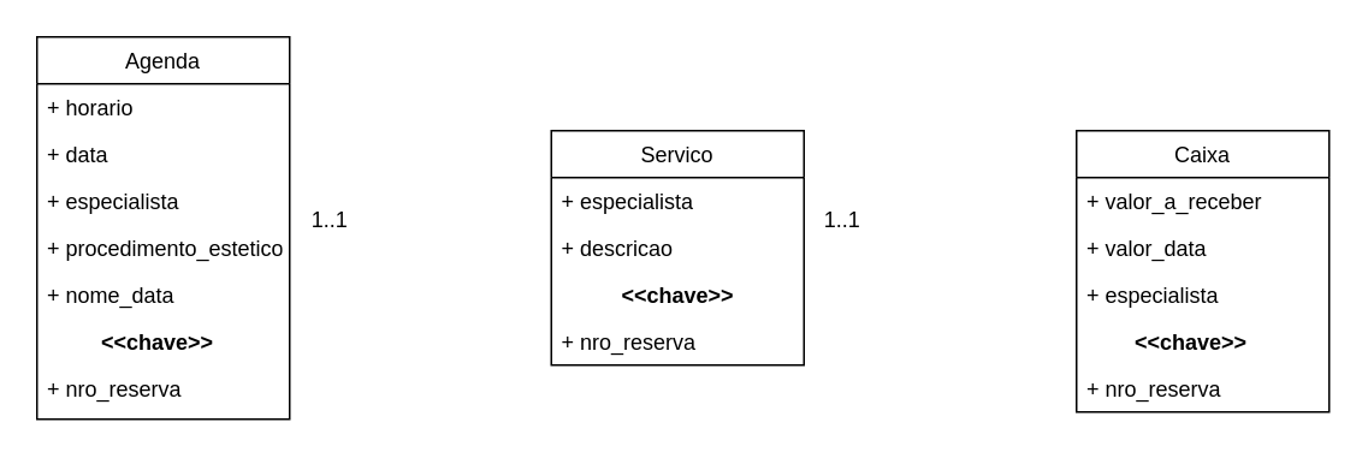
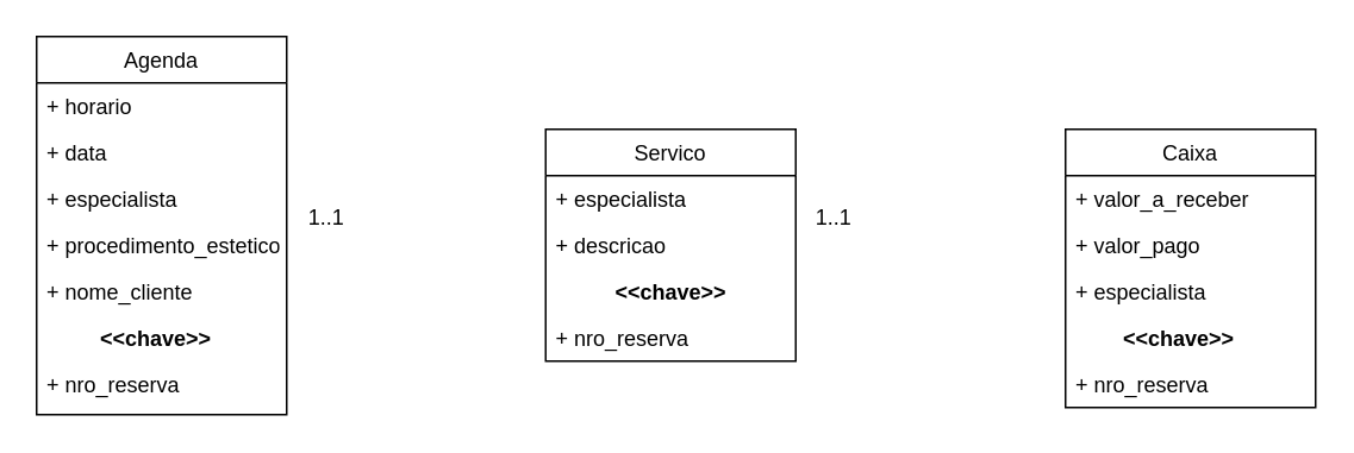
  <mxCell id="0" />
  <mxCell id="1" parent="0" />
  <mxCell id="2" value="Servico" style="swimlane;fontStyle=0;childLayout=stackLayout;horizontal=1;startSize=26;fillColor=none;horizontalStack=0;resizeParent=1;resizeParentMax=0;resizeLast=0;collapsible=1;marginBottom=0;" vertex="1" parent="1"><mxGeometry x="305" y="72" width="140" height="130" as="geometry" /></mxCell>
  <mxCell id="3" value="+ especialista" style="text;strokeColor=none;fillColor=none;align=left;verticalAlign=top;spacingLeft=4;spacingRight=4;overflow=hidden;rotatable=0;points=[[0,0.5],[1,0.5]];portConstraint=eastwest;" vertex="1" parent="2"><mxGeometry y="26" width="140" height="26" as="geometry" /></mxCell>
  <mxCell id="4" value="+ descricao" style="text;strokeColor=none;fillColor=none;align=left;verticalAlign=top;spacingLeft=4;spacingRight=4;overflow=hidden;rotatable=0;points=[[0,0.5],[1,0.5]];portConstraint=eastwest;" vertex="1" parent="2"><mxGeometry y="52" width="140" height="26" as="geometry" /></mxCell>
  <mxCell id="5" value="          &lt;&lt;chave&gt;&gt;" style="text;strokeColor=none;fillColor=none;align=left;verticalAlign=top;spacingLeft=4;spacingRight=4;overflow=hidden;rotatable=0;points=[[0,0.5],[1,0.5]];portConstraint=eastwest;fontStyle=1" vertex="1" parent="2"><mxGeometry y="78" width="140" height="26" as="geometry" /></mxCell>
  <mxCell id="6" value="+ nro_reserva" style="text;strokeColor=none;fillColor=none;align=left;verticalAlign=top;spacingLeft=4;spacingRight=4;overflow=hidden;rotatable=0;points=[[0,0.5],[1,0.5]];portConstraint=eastwest;" vertex="1" parent="2"><mxGeometry y="104" width="140" height="26" as="geometry" /></mxCell>
  <mxCell id="7" value="Agenda" style="swimlane;fontStyle=0;childLayout=stackLayout;horizontal=1;startSize=26;fillColor=none;horizontalStack=0;resizeParent=1;resizeParentMax=0;resizeLast=0;collapsible=1;marginBottom=0;" vertex="1" parent="1"><mxGeometry x="20" y="20" width="140" height="212" as="geometry" /></mxCell>
  <mxCell id="8" value="+ horario" style="text;strokeColor=none;fillColor=none;align=left;verticalAlign=top;spacingLeft=4;spacingRight=4;overflow=hidden;rotatable=0;points=[[0,0.5],[1,0.5]];portConstraint=eastwest;" vertex="1" parent="7"><mxGeometry y="26" width="140" height="26" as="geometry" /></mxCell>
  <mxCell id="9" value="+ data" style="text;strokeColor=none;fillColor=none;align=left;verticalAlign=top;spacingLeft=4;spacingRight=4;overflow=hidden;rotatable=0;points=[[0,0.5],[1,0.5]];portConstraint=eastwest;" vertex="1" parent="7"><mxGeometry y="52" width="140" height="26" as="geometry" /></mxCell>
  <mxCell id="10" value="+ especialista" style="text;strokeColor=none;fillColor=none;align=left;verticalAlign=top;spacingLeft=4;spacingRight=4;overflow=hidden;rotatable=0;points=[[0,0.5],[1,0.5]];portConstraint=eastwest;" vertex="1" parent="7"><mxGeometry y="78" width="140" height="26" as="geometry" /></mxCell>
  <mxCell id="11" value="+ procedimento_estetico" style="text;strokeColor=none;fillColor=none;align=left;verticalAlign=top;spacingLeft=4;spacingRight=4;overflow=hidden;rotatable=0;points=[[0,0.5],[1,0.5]];portConstraint=eastwest;" vertex="1" parent="7"><mxGeometry y="104" width="140" height="26" as="geometry" /></mxCell>
- <mxCell id="12" value="+ nome_data" style="text;strokeColor=none;fillColor=none;align=left;verticalAlign=top;spacingLeft=4;spacingRight=4;overflow=hidden;rotatable=0;points=[[0,0.5],[1,0.5]];portConstraint=eastwest;" vertex="1" parent="7"><mxGeometry y="130" width="140" height="26" as="geometry" /></mxCell>
+ <mxCell id="12" value="+ nome_cliente" style="text;strokeColor=none;fillColor=none;align=left;verticalAlign=top;spacingLeft=4;spacingRight=4;overflow=hidden;rotatable=0;points=[[0,0.5],[1,0.5]];portConstraint=eastwest;" vertex="1" parent="7"><mxGeometry y="130" width="140" height="26" as="geometry" /></mxCell>
  <mxCell id="13" value="         &lt;&lt;chave&gt;&gt;" style="text;strokeColor=none;fillColor=none;align=left;verticalAlign=top;spacingLeft=4;spacingRight=4;overflow=hidden;rotatable=0;points=[[0,0.5],[1,0.5]];portConstraint=eastwest;fontStyle=1" vertex="1" parent="7"><mxGeometry y="156" width="140" height="26" as="geometry" /></mxCell>
  <mxCell id="14" value="+ nro_reserva" style="text;strokeColor=none;fillColor=none;align=left;verticalAlign=top;spacingLeft=4;spacingRight=4;overflow=hidden;rotatable=0;points=[[0,0.5],[1,0.5]];portConstraint=eastwest;" vertex="1" parent="7"><mxGeometry y="182" width="140" height="30" as="geometry" /></mxCell>
  <mxCell id="15" value="Caixa" style="swimlane;fontStyle=0;childLayout=stackLayout;horizontal=1;startSize=26;fillColor=none;horizontalStack=0;resizeParent=1;resizeParentMax=0;resizeLast=0;collapsible=1;marginBottom=0;" vertex="1" parent="1"><mxGeometry x="596" y="72" width="140" height="156" as="geometry" /></mxCell>
  <mxCell id="16" value="+ valor_a_receber" style="text;strokeColor=none;fillColor=none;align=left;verticalAlign=top;spacingLeft=4;spacingRight=4;overflow=hidden;rotatable=0;points=[[0,0.5],[1,0.5]];portConstraint=eastwest;" vertex="1" parent="15"><mxGeometry y="26" width="140" height="26" as="geometry" /></mxCell>
- <mxCell id="17" value="+ valor_data" style="text;strokeColor=none;fillColor=none;align=left;verticalAlign=top;spacingLeft=4;spacingRight=4;overflow=hidden;rotatable=0;points=[[0,0.5],[1,0.5]];portConstraint=eastwest;" vertex="1" parent="15"><mxGeometry y="52" width="140" height="26" as="geometry" /></mxCell>
+ <mxCell id="17" value="+ valor_pago" style="text;strokeColor=none;fillColor=none;align=left;verticalAlign=top;spacingLeft=4;spacingRight=4;overflow=hidden;rotatable=0;points=[[0,0.5],[1,0.5]];portConstraint=eastwest;" vertex="1" parent="15"><mxGeometry y="52" width="140" height="26" as="geometry" /></mxCell>
  <mxCell id="18" value="+ especialista" style="text;strokeColor=none;fillColor=none;align=left;verticalAlign=top;spacingLeft=4;spacingRight=4;overflow=hidden;rotatable=0;points=[[0,0.5],[1,0.5]];portConstraint=eastwest;" vertex="1" parent="15"><mxGeometry y="78" width="140" height="26" as="geometry" /></mxCell>
  <mxCell id="19" value="        &lt;&lt;chave&gt;&gt;" style="text;strokeColor=none;fillColor=none;align=left;verticalAlign=top;spacingLeft=4;spacingRight=4;overflow=hidden;rotatable=0;points=[[0,0.5],[1,0.5]];portConstraint=eastwest;fontStyle=1" vertex="1" parent="15"><mxGeometry y="104" width="140" height="26" as="geometry" /></mxCell>
  <mxCell id="20" value="+ nro_reserva" style="text;strokeColor=none;fillColor=none;align=left;verticalAlign=top;spacingLeft=4;spacingRight=4;overflow=hidden;rotatable=0;points=[[0,0.5],[1,0.5]];portConstraint=eastwest;" vertex="1" parent="15"><mxGeometry y="130" width="140" height="26" as="geometry" /></mxCell>
  <mxCell id="21" value="1..1" style="text;html=1;align=center;verticalAlign=middle;resizable=0;points=[];autosize=1;strokeColor=none;" vertex="1" parent="1"><mxGeometry x="167" y="113" width="30" height="18" as="geometry" /></mxCell>
  <mxCell id="22" value="1..1" style="text;html=1;align=center;verticalAlign=middle;resizable=0;points=[];autosize=1;strokeColor=none;" vertex="1" parent="1"><mxGeometry x="451" y="113" width="30" height="18" as="geometry" /></mxCell>
